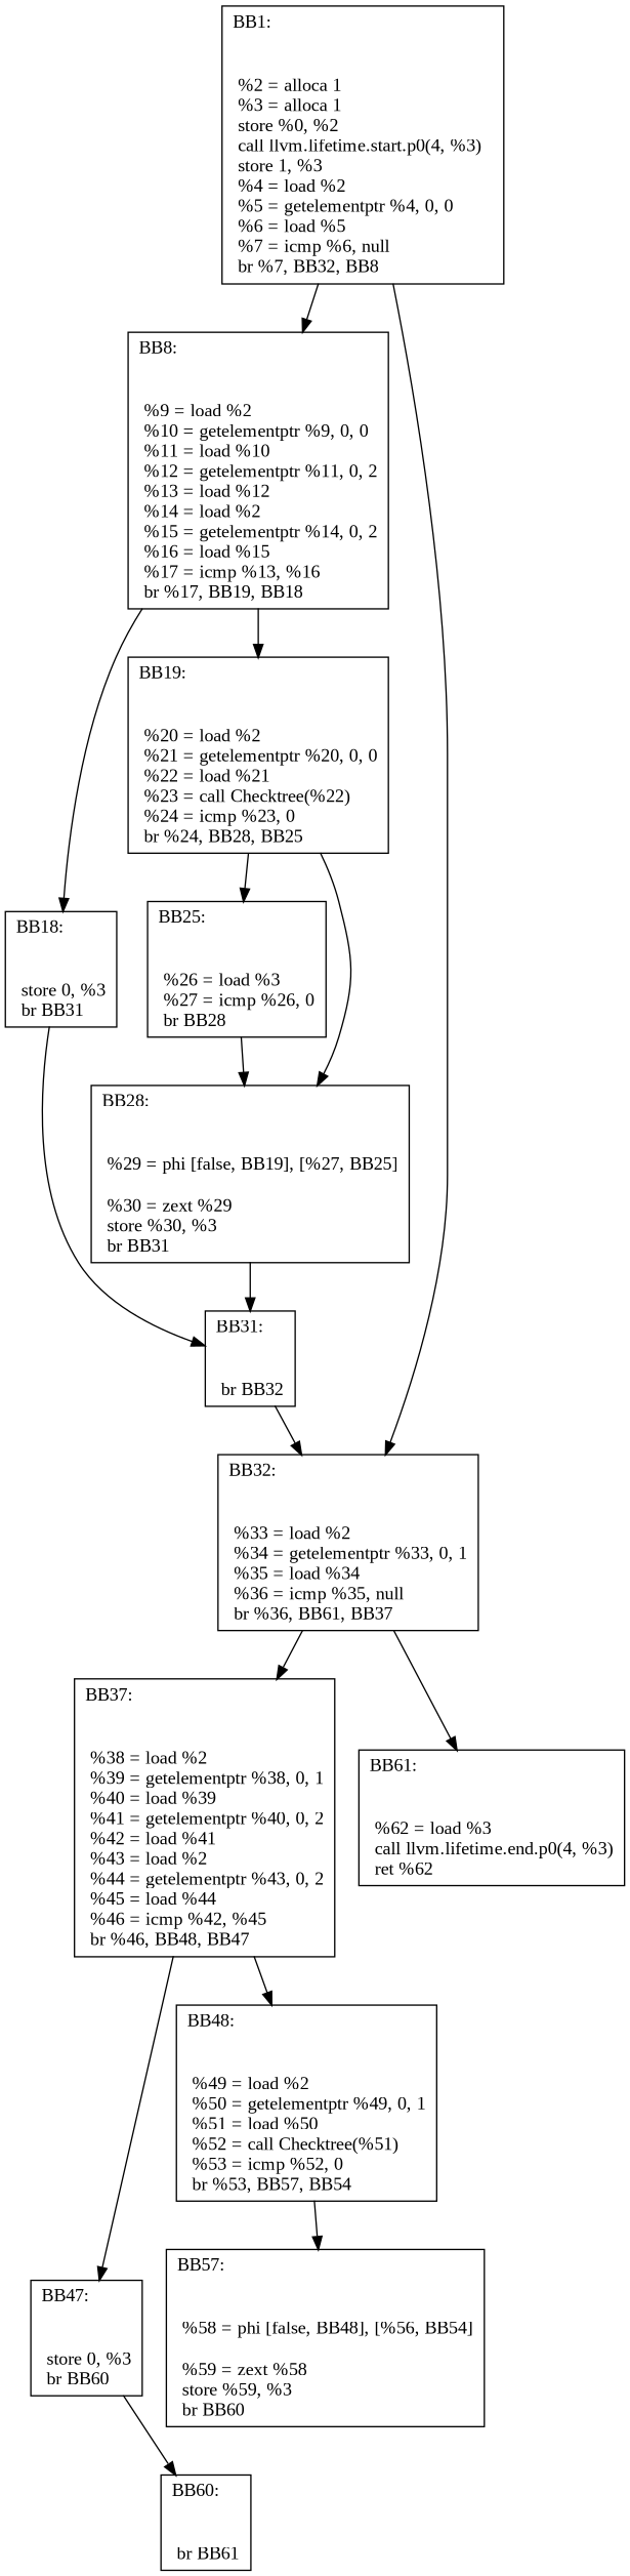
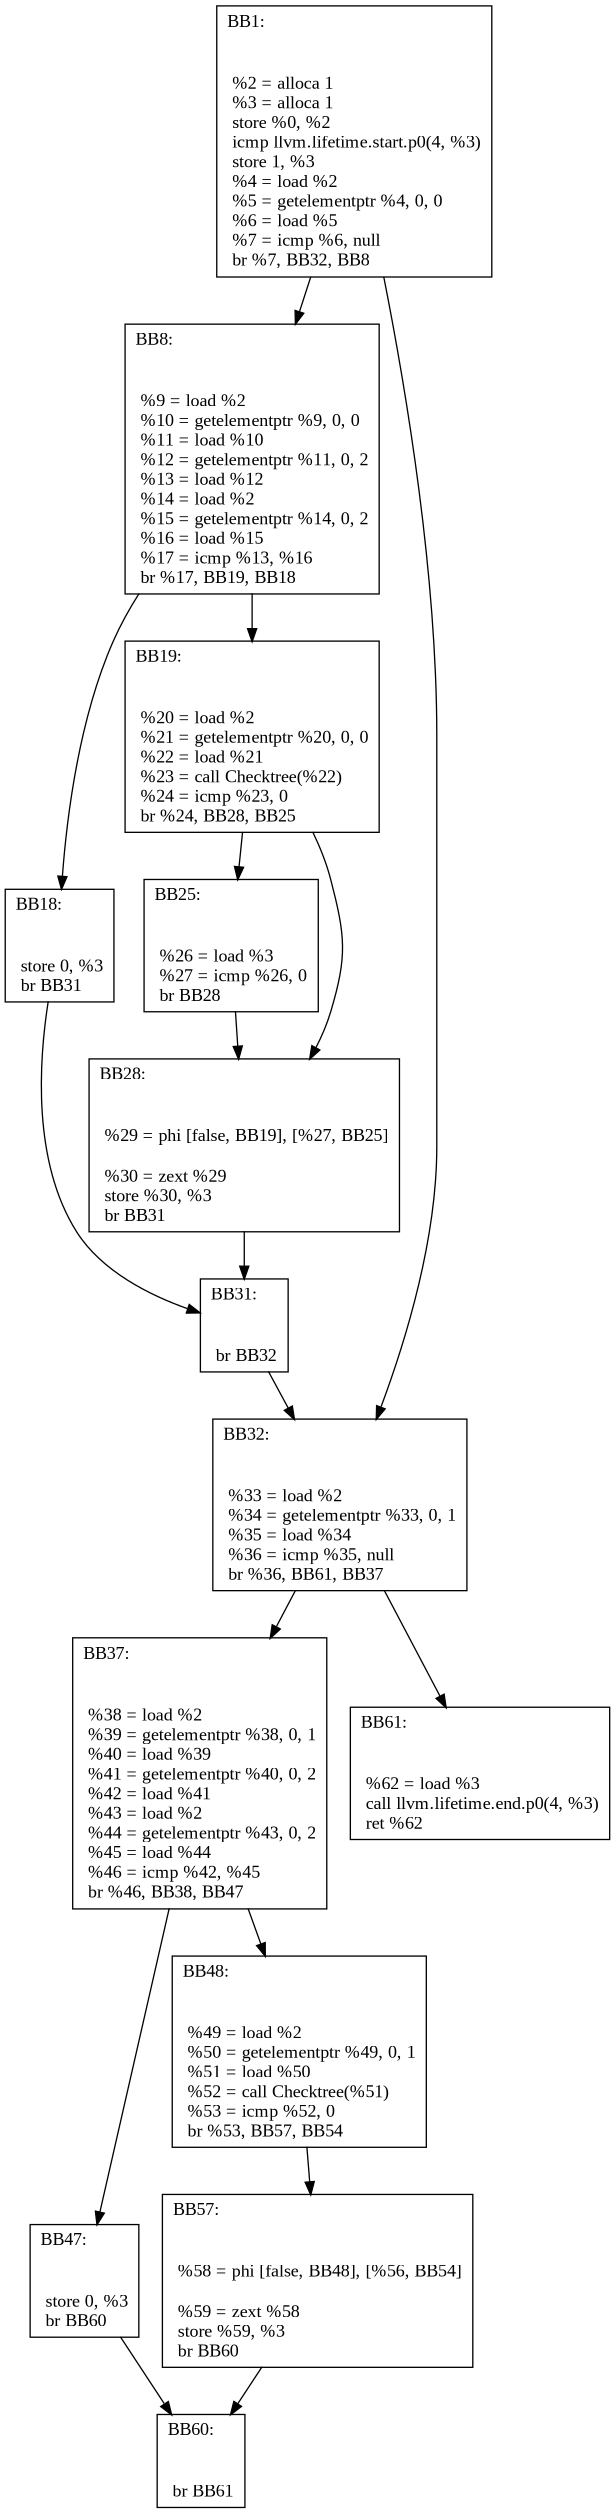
  digraph {
    fontname="Liberation Serif"
    node [fontname="Liberation Serif" shape=record]
    edge [fontname="Liberation Serif"]
-   n1 [label="{BB1:\l\l\n	 %2 = alloca  1\l	 %3 = alloca  1\l	 store  %0,  %2\l	 call llvm.lifetime.start.p0(4, %3)\l	 store  1,  %3\l	 %4 = load  %2\l	 %5 = getelementptr  %4,  0,  0\l	 %6 = load  %5\l	 %7 = icmp  %6,  null\l	 br %7, BB32, BB8\l	}"]
+   n1 [label="{BB1:\l\l\n	 %2 = alloca  1\l	 %3 = alloca  1\l	 store  %0,  %2\l	 icmp llvm.lifetime.start.p0(4, %3)\l	 store  1,  %3\l	 %4 = load  %2\l	 %5 = getelementptr  %4,  0,  0\l	 %6 = load  %5\l	 %7 = icmp  %6,  null\l	 br %7, BB32, BB8\l	}"]
    n2 [label="{BB8:\l\l\n	 %9 = load  %2\l	 %10 = getelementptr  %9,  0,  0\l	 %11 = load  %10\l	 %12 = getelementptr  %11,  0,  2\l	 %13 = load  %12\l	 %14 = load  %2\l	 %15 = getelementptr  %14,  0,  2\l	 %16 = load  %15\l	 %17 = icmp  %13,  %16\l	 br %17, BB19, BB18\l	}"]
    n3 [label="{BB32:\l\l\n	 %33 = load  %2\l	 %34 = getelementptr  %33,  0,  1\l	 %35 = load  %34\l	 %36 = icmp  %35,  null\l	 br %36, BB61, BB37\l	}"]
    n4 [label="{BB18:\l\l\n	 store  0,  %3\l	 br BB31\l	}"]
    n5 [label="{BB19:\l\l\n	 %20 = load  %2\l	 %21 = getelementptr  %20,  0,  0\l	 %22 = load  %21\l	 %23 = call Checktree(%22)\l	 %24 = icmp  %23,  0\l	 br %24, BB28, BB25\l	}"]
-   n6 [label="{BB37:\l\l\n	 %38 = load  %2\l	 %39 = getelementptr  %38,  0,  1\l	 %40 = load  %39\l	 %41 = getelementptr  %40,  0,  2\l	 %42 = load  %41\l	 %43 = load  %2\l	 %44 = getelementptr  %43,  0,  2\l	 %45 = load  %44\l	 %46 = icmp  %42,  %45\l	 br %46, BB48, BB47\l	}"]
+   n6 [label="{BB37:\l\l\n	 %38 = load  %2\l	 %39 = getelementptr  %38,  0,  1\l	 %40 = load  %39\l	 %41 = getelementptr  %40,  0,  2\l	 %42 = load  %41\l	 %43 = load  %2\l	 %44 = getelementptr  %43,  0,  2\l	 %45 = load  %44\l	 %46 = icmp  %42,  %45\l	 br %46, BB38, BB47\l	}"]
    n7 [label="{BB61:\l\l\n	 %62 = load  %3\l	 call llvm.lifetime.end.p0(4, %3)\l	 ret %62\l	}"]
    n8 [label="{BB31:\l\l\n	 br BB32\l	}"]
    n9 [label="{BB25:\l\l\n	 %26 = load  %3\l	 %27 = icmp  %26,  0\l	 br BB28\l	}"]
    n10 [label="{BB28:\l\l\n	 %29 = phi [false, BB19], [%27, BB25]\n\l	 %30 = zext  %29\l	 store  %30,  %3\l	 br BB31\l	}"]
    n11 [label="{BB47:\l\l\n	 store  0,  %3\l	 br BB60\l	}"]
    n12 [label="{BB48:\l\l\n	 %49 = load  %2\l	 %50 = getelementptr  %49,  0,  1\l	 %51 = load  %50\l	 %52 = call Checktree(%51)\l	 %53 = icmp  %52,  0\l	 br %53, BB57, BB54\l	}"]
    n13 [label="{BB60:\l\l\n	 br BB61\l	}"]
    n14 [label="{BB57:\l\l\n	 %58 = phi [false, BB48], [%56, BB54]\n\l	 %59 = zext  %58\l	 store  %59,  %3\l	 br BB60\l	}"]
    n1 -> n2
    n1 -> n3
    n2 -> n4
    n2 -> n5
    n3 -> n6
    n3 -> n7
    n4 -> n8
    n5 -> n9
    n5 -> n10
    n6 -> n11
    n6 -> n12
    n8 -> n3
    n9 -> n10
    n10 -> n8
    n11 -> n13
    n12 -> n14
+   n14 -> n13
  }
